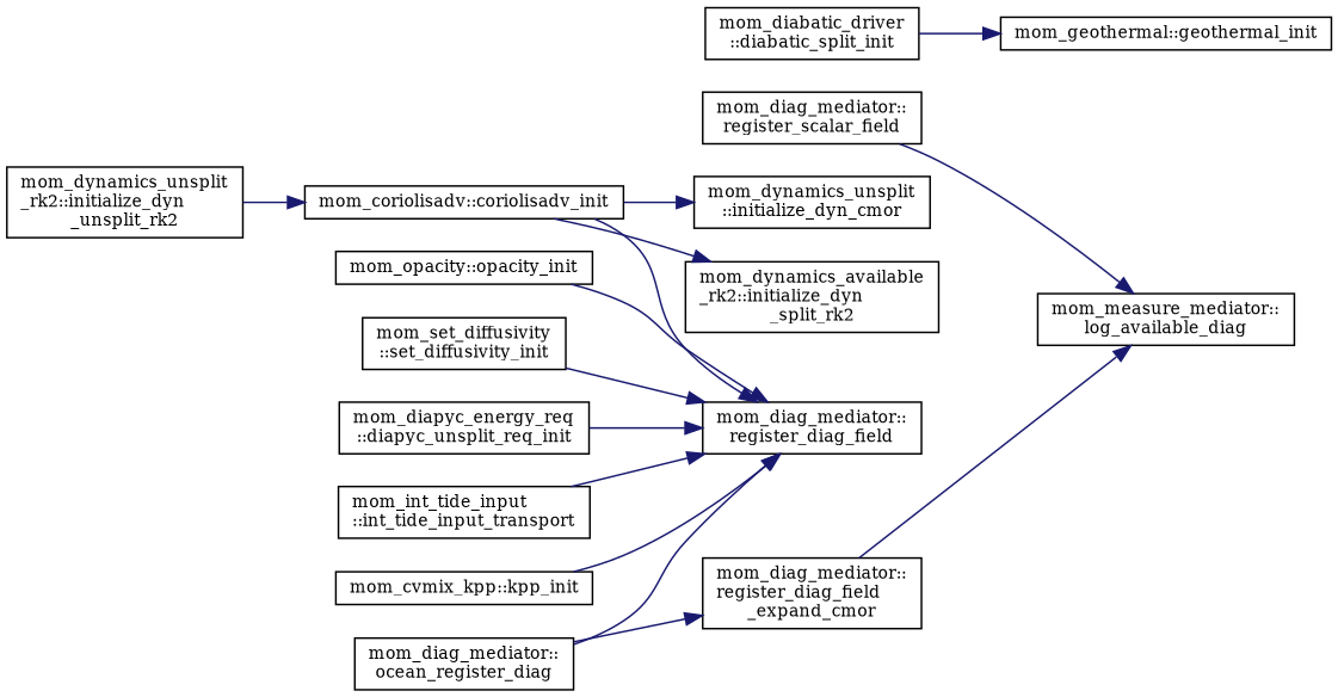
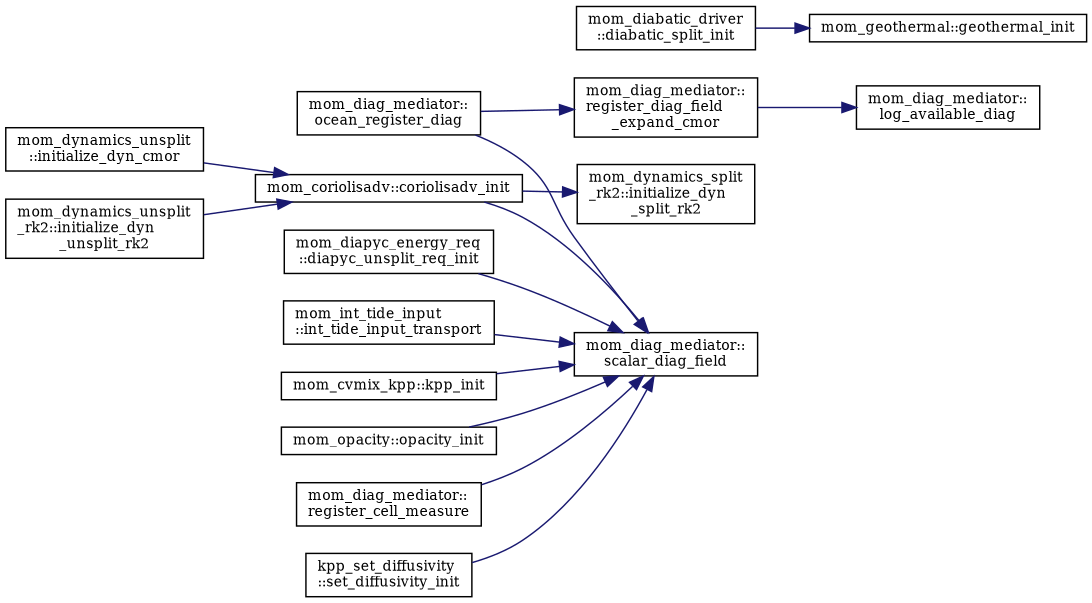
  digraph {
    fontname="DejaVu Serif"
    rankdir=RL
    node [color=black fillcolor=white fontname="DejaVu Serif" fontsize=10 shape=record style=filled]
    edge [color=midnightblue dir=back fontname="DejaVu Serif" fontsize=10 labelfontname=Helvetica labelfontsize=10 style=solid]
-   n1 [height=0.2 label="mom_measure_mediator::\llog_available_diag" width=0.4]
+   n1 [height=0.2 label="mom_diag_mediator::\llog_available_diag" width=0.4]
    n2 [height=0.2 label="mom_diag_mediator::\lregister_diag_field\l_expand_cmor" width=0.4]
-   n3 [height=0.2 label="mom_diag_mediator::\lregister_scalar_field" width=0.4]
    n4 [height=0.2 label="mom_diag_mediator::\locean_register_diag" width=0.4]
-   n5 [height=0.2 label="mom_diag_mediator::\lregister_diag_field" width=0.4]
+   n5 [height=0.2 label="mom_diag_mediator::\lscalar_diag_field" width=0.4]
    n6 [height=0.2 label="mom_coriolisadv::coriolisadv_init" width=0.4]
    n7 [height=0.2 label="mom_diapyc_energy_req\l::diapyc_unsplit_req_init" width=0.4]
    n8 [height=0.2 label="mom_int_tide_input\l::int_tide_input_transport" width=0.4]
    n9 [height=0.2 label="mom_cvmix_kpp::kpp_init" width=0.4]
    n10 [height=0.2 label="mom_opacity::opacity_init" width=0.4]
-   n12 [height=0.2 label="mom_set_diffusivity\l::set_diffusivity_init" width=0.4]
+   n11 [height=0.2 label="mom_diag_mediator::\lregister_cell_measure" width=0.4]
+   n12 [height=0.2 label="kpp_set_diffusivity\l::set_diffusivity_init" width=0.4]
    n13 [height=0.2 label="mom_dynamics_unsplit\l::initialize_dyn_cmor" width=0.4]
    n14 [height=0.2 label="mom_dynamics_unsplit\l_rk2::initialize_dyn\l_unsplit_rk2" width=0.4]
-   n15 [height=0.2 label="mom_dynamics_available\l_rk2::initialize_dyn\l_split_rk2" width=0.4]
+   n15 [height=0.2 label="mom_dynamics_split\l_rk2::initialize_dyn\l_split_rk2" width=0.4]
    n16 [height=0.2 label="mom_geothermal::geothermal_init" width=0.4]
    n17 [height=0.2 label="mom_diabatic_driver\l::diabatic_split_init" width=0.4]
    n1 -> n2
-   n1 -> n3
    n2 -> n4
    n5 -> n4
    n5 -> n6
    n5 -> n7
    n5 -> n8
    n5 -> n9
    n5 -> n10
+   n5 -> n11
    n5 -> n12
-   n13 -> n6
+   n6 -> n13
    n6 -> n14
    n15 -> n6
    n16 -> n17
  }
